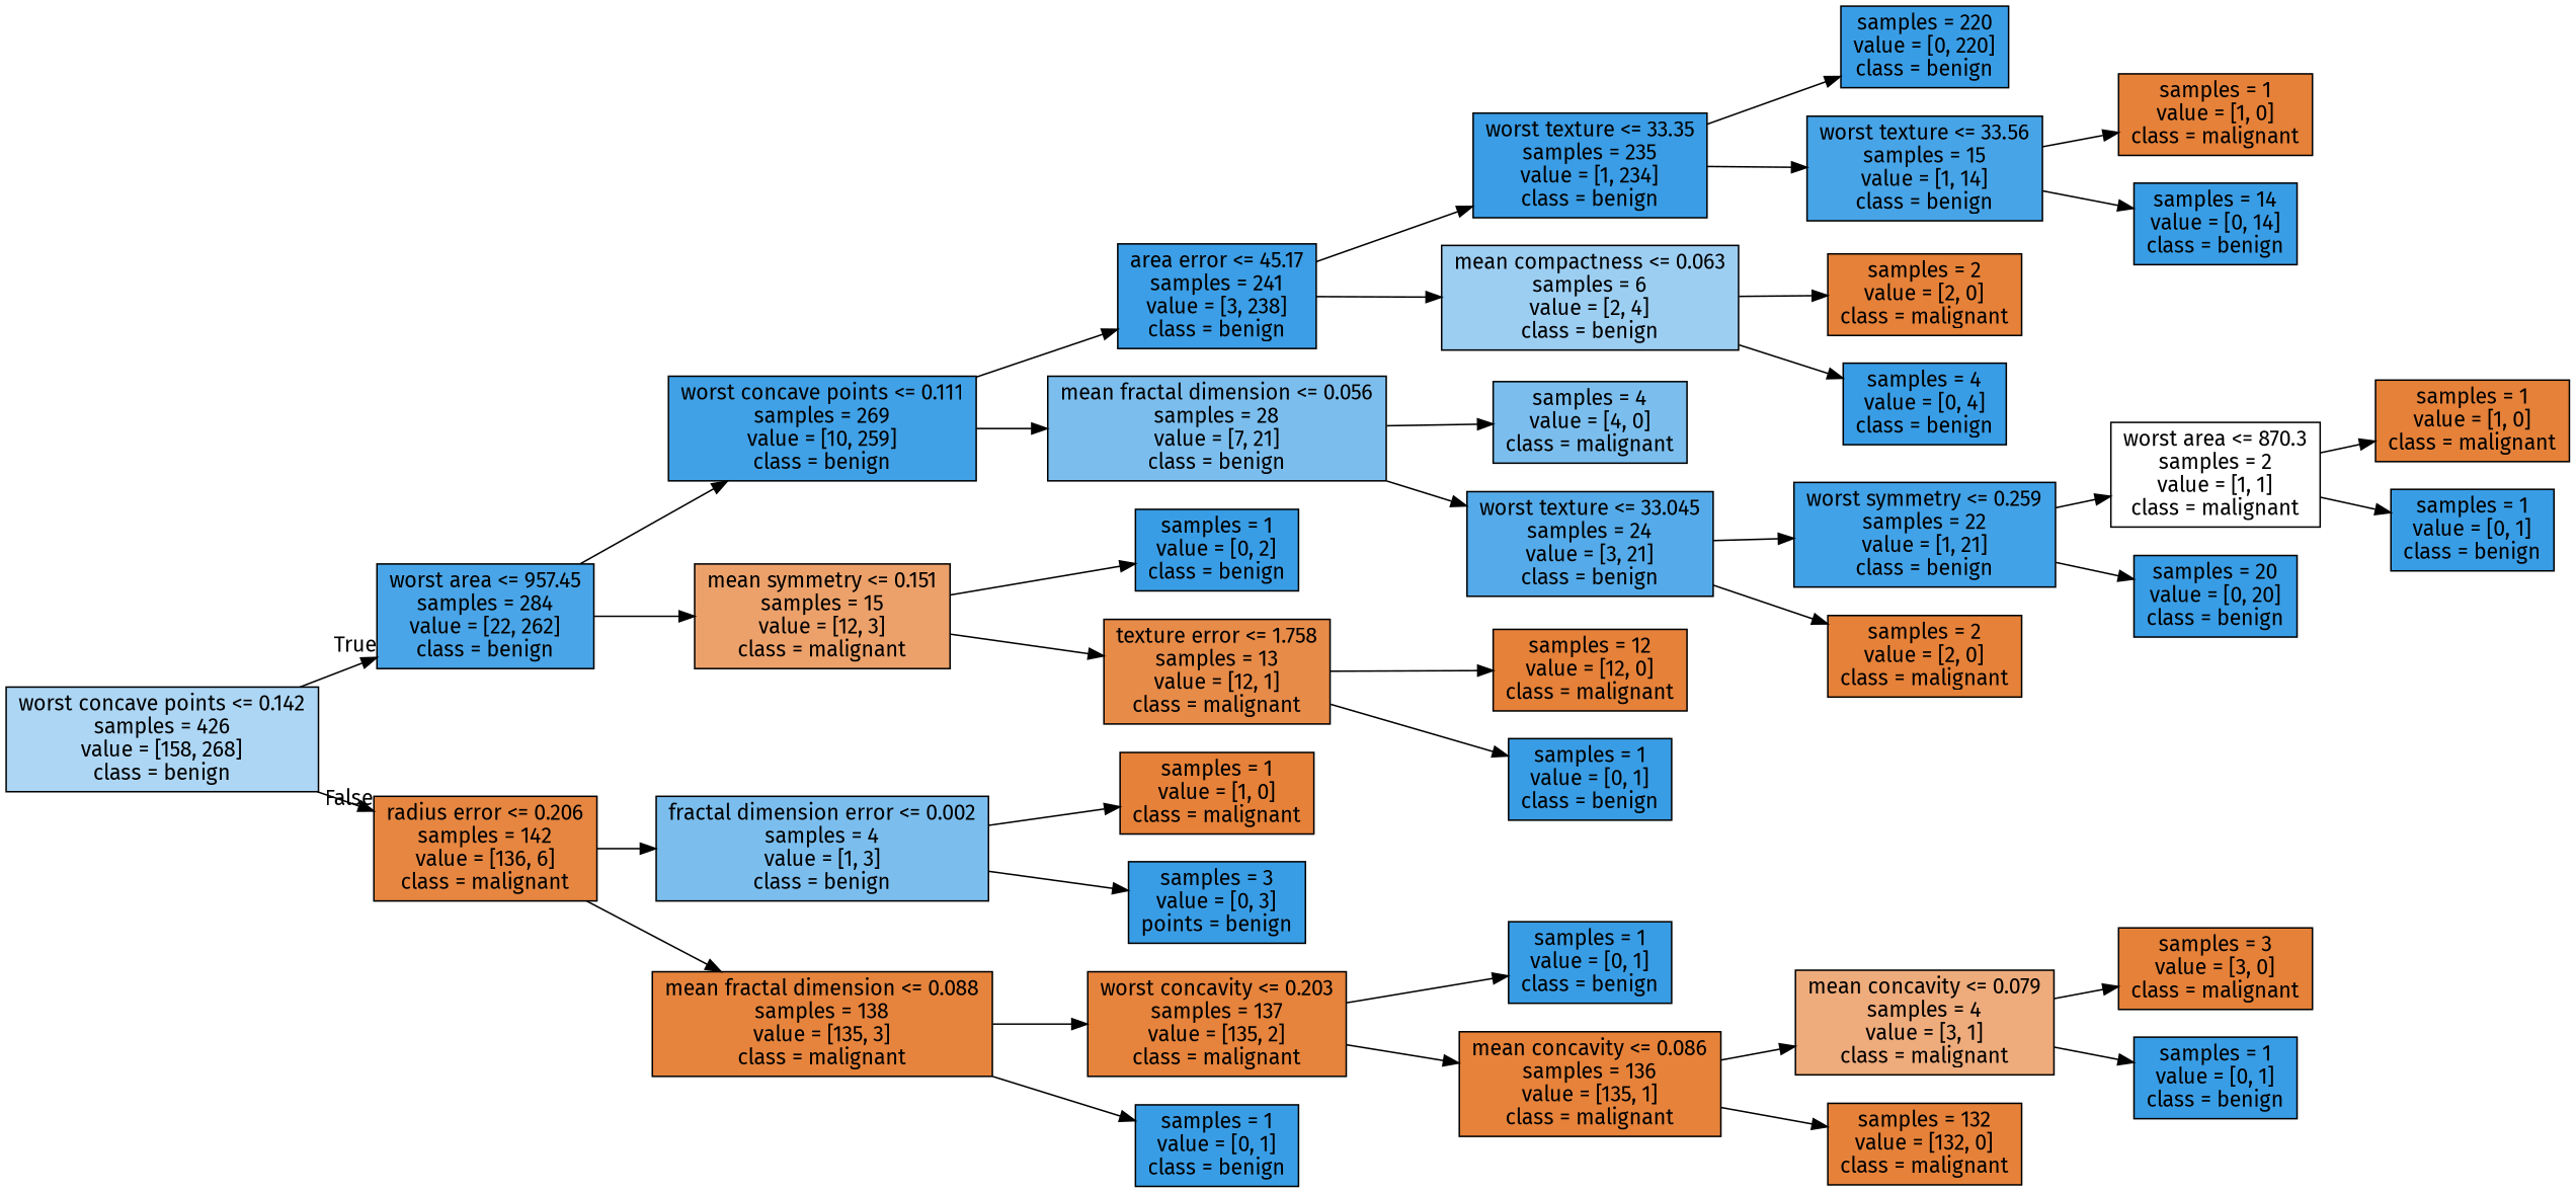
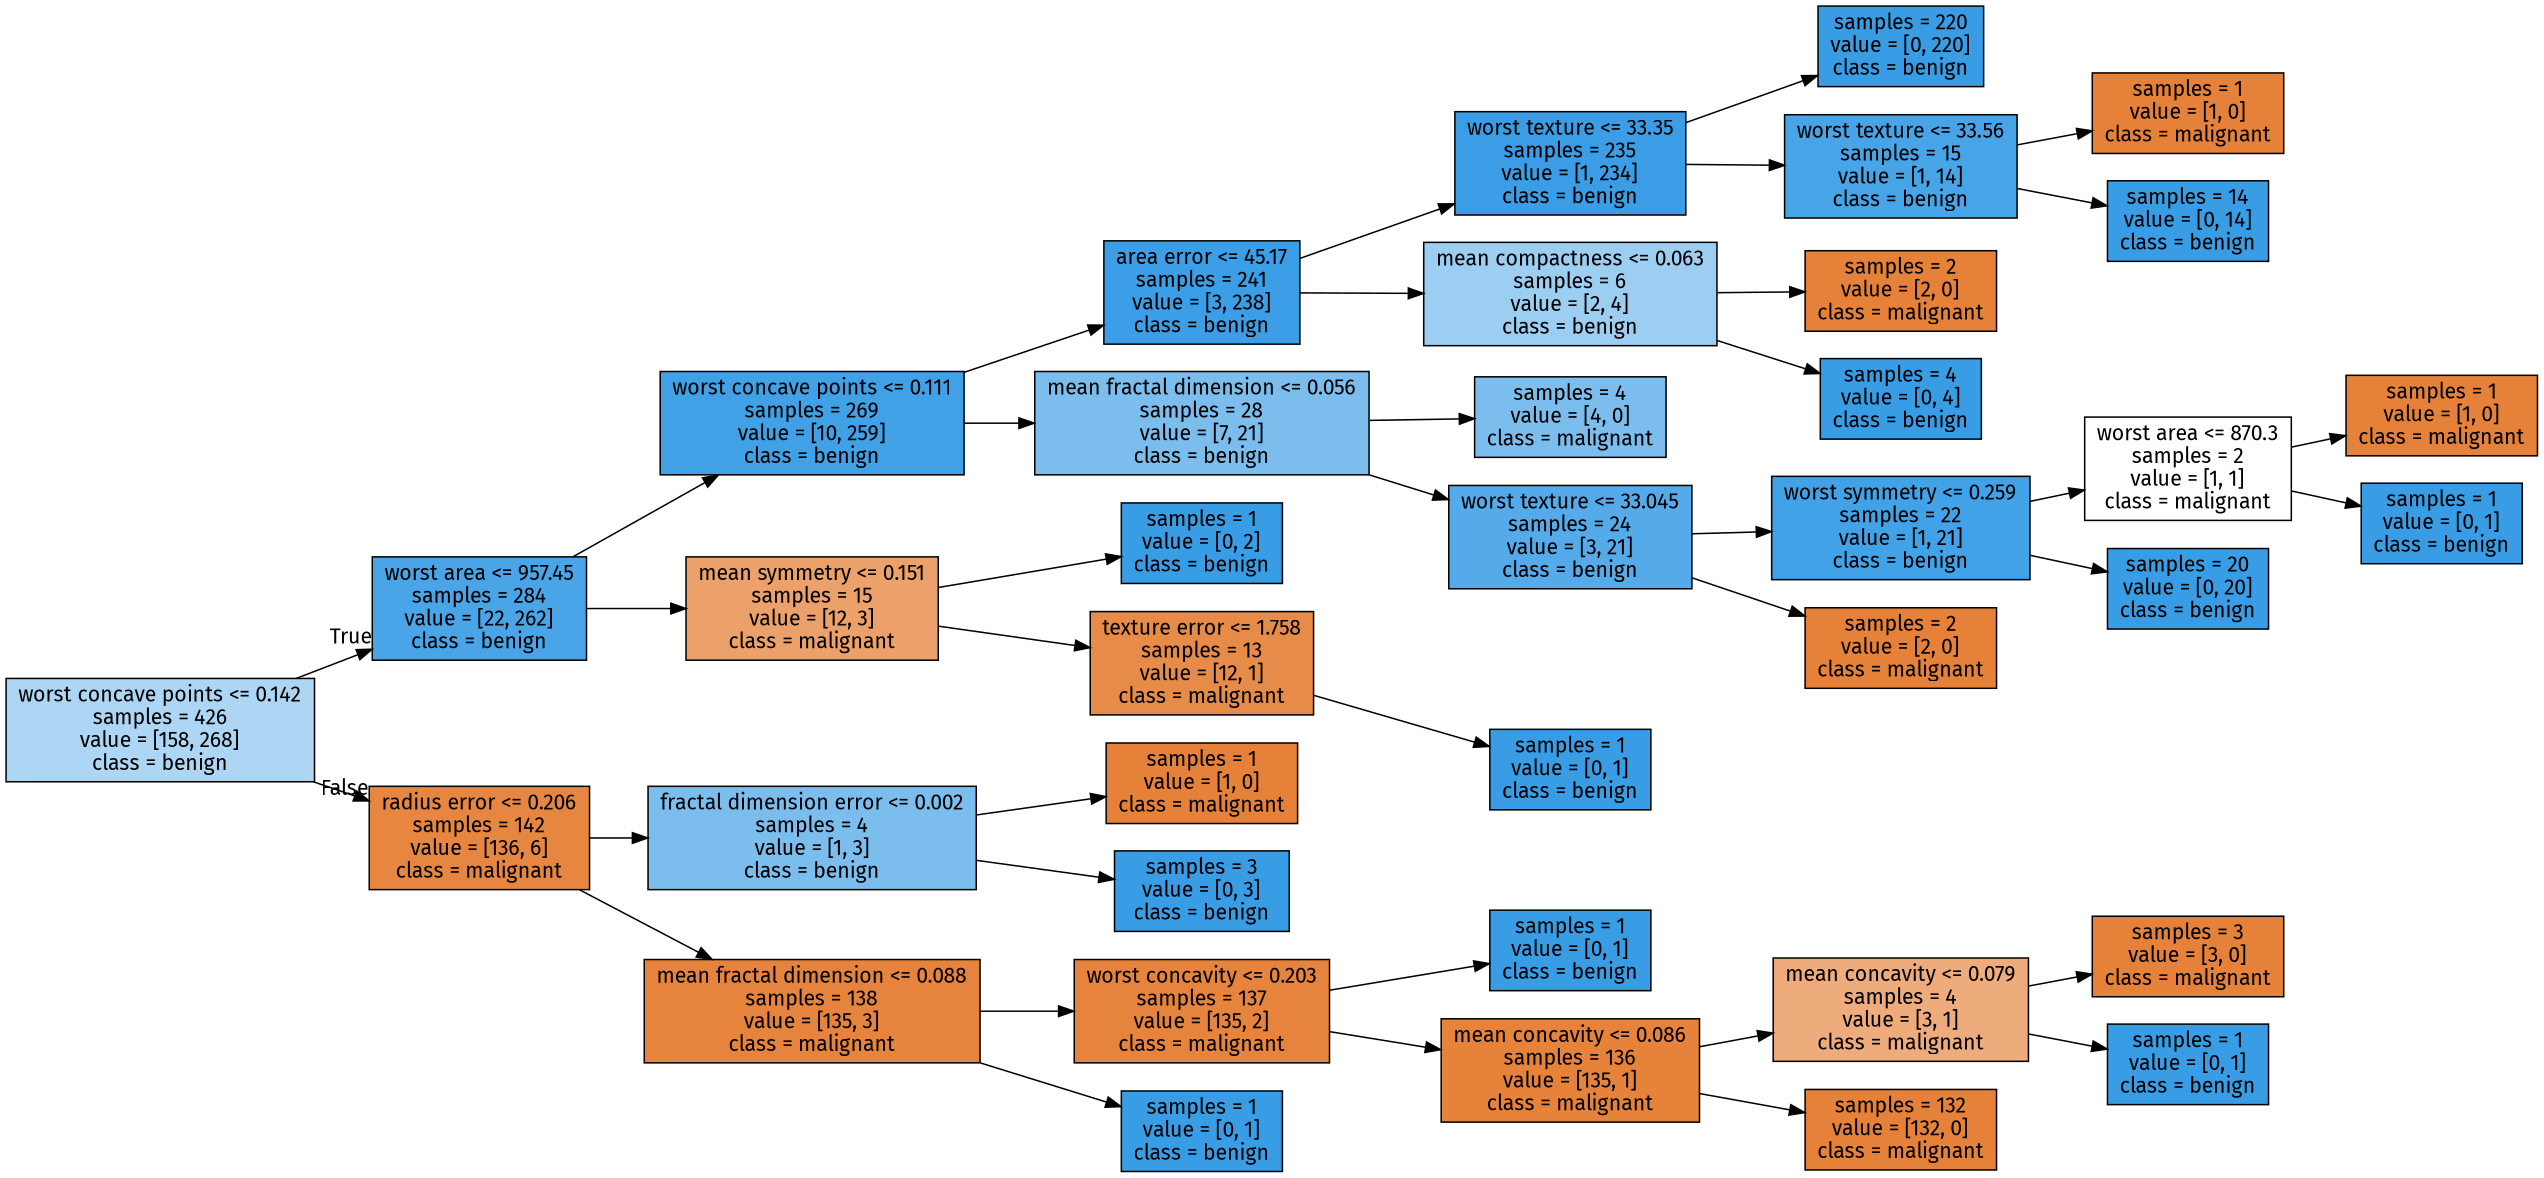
  digraph {
    fontname="Fira Sans"
    rankdir=LR
    node [color=black fillcolor="#399de5ff" fontname="Fira Sans" shape=box style=filled]
    edge [fontname="Fira Sans"]
    n1 [fillcolor="#399de569" label="worst concave points <= 0.142\nsamples = 426\nvalue = [158, 268]\nclass = benign"]
    n2 [fillcolor="#399de5ea" label="worst area <= 957.45\nsamples = 284\nvalue = [22, 262]\nclass = benign"]
    n3 [fillcolor="#e58139f4" label="radius error <= 0.206\nsamples = 142\nvalue = [136, 6]\nclass = malignant"]
    n4 [fillcolor="#399de5f5" label="worst concave points <= 0.111\nsamples = 269\nvalue = [10, 259]\nclass = benign"]
    n5 [fillcolor="#e58139bf" label="mean symmetry <= 0.151\nsamples = 15\nvalue = [12, 3]\nclass = malignant"]
    n6 [fillcolor="#399de5aa" label="fractal dimension error <= 0.002\nsamples = 4\nvalue = [1, 3]\nclass = benign"]
    n7 [fillcolor="#e58139f9" label="mean fractal dimension <= 0.088\nsamples = 138\nvalue = [135, 3]\nclass = malignant"]
    n8 [fillcolor="#399de5fc" label="area error <= 45.17\nsamples = 241\nvalue = [3, 238]\nclass = benign"]
    n9 [fillcolor="#399de5aa" label="mean fractal dimension <= 0.056\nsamples = 28\nvalue = [7, 21]\nclass = benign"]
    n10 [label="samples = 1\nvalue = [0, 2]\nclass = benign"]
    n11 [fillcolor="#e58139ea" label="texture error <= 1.758\nsamples = 13\nvalue = [12, 1]\nclass = malignant"]
    n12 [fillcolor="#399de5fe" label="worst texture <= 33.35\nsamples = 235\nvalue = [1, 234]\nclass = benign"]
    n13 [fillcolor="#399de57f" label="mean compactness <= 0.063\nsamples = 6\nvalue = [2, 4]\nclass = benign"]
    n14 [fillcolor="#399de5aa" label="samples = 4\nvalue = [4, 0]\nclass = malignant"]
    n15 [fillcolor="#399de5db" label="worst texture <= 33.045\nsamples = 24\nvalue = [3, 21]\nclass = benign"]
    n16 [label="samples = 220\nvalue = [0, 220]\nclass = benign"]
    n17 [fillcolor="#399de5ed" label="worst texture <= 33.56\nsamples = 15\nvalue = [1, 14]\nclass = benign"]
    n18 [fillcolor="#e58139ff" label="samples = 2\nvalue = [2, 0]\nclass = malignant"]
    n19 [label="samples = 4\nvalue = [0, 4]\nclass = benign"]
    n20 [fillcolor="#e58139ff" label="samples = 1\nvalue = [1, 0]\nclass = malignant"]
    n21 [label="samples = 14\nvalue = [0, 14]\nclass = benign"]
    n22 [fillcolor="#399de5f3" label="worst symmetry <= 0.259\nsamples = 22\nvalue = [1, 21]\nclass = benign"]
    n23 [fillcolor="#e58139ff" label="samples = 2\nvalue = [2, 0]\nclass = malignant"]
    n24 [fillcolor="#e5813900" label="worst area <= 870.3\nsamples = 2\nvalue = [1, 1]\nclass = malignant"]
    n25 [label="samples = 20\nvalue = [0, 20]\nclass = benign"]
    n26 [fillcolor="#e58139ff" label="samples = 1\nvalue = [1, 0]\nclass = malignant"]
    n27 [label="samples = 1\nvalue = [0, 1]\nclass = benign"]
-   n28 [fillcolor="#e58139ff" label="samples = 12\nvalue = [12, 0]\nclass = malignant"]
    n29 [label="samples = 1\nvalue = [0, 1]\nclass = benign"]
    n30 [fillcolor="#e58139ff" label="samples = 1\nvalue = [1, 0]\nclass = malignant"]
-   n31 [label="samples = 3\nvalue = [0, 3]\npoints = benign"]
+   n31 [label="samples = 3\nvalue = [0, 3]\nclass = benign"]
    n32 [fillcolor="#e58139fb" label="worst concavity <= 0.203\nsamples = 137\nvalue = [135, 2]\nclass = malignant"]
    n33 [label="samples = 1\nvalue = [0, 1]\nclass = benign"]
    n34 [label="samples = 1\nvalue = [0, 1]\nclass = benign"]
    n35 [fillcolor="#e58139fd" label="mean concavity <= 0.086\nsamples = 136\nvalue = [135, 1]\nclass = malignant"]
    n36 [fillcolor="#e58139aa" label="mean concavity <= 0.079\nsamples = 4\nvalue = [3, 1]\nclass = malignant"]
    n37 [fillcolor="#e58139ff" label="samples = 132\nvalue = [132, 0]\nclass = malignant"]
    n38 [fillcolor="#e58139ff" label="samples = 3\nvalue = [3, 0]\nclass = malignant"]
    n39 [label="samples = 1\nvalue = [0, 1]\nclass = benign"]
    n1 -> n2 [headlabel=True labelangle=45 labeldistance=2.5]
    n1 -> n3 [headlabel=False labelangle=-45 labeldistance=2.5]
    n2 -> n4
    n2 -> n5
    n3 -> n6
    n3 -> n7
    n4 -> n8
    n4 -> n9
    n5 -> n10
    n5 -> n11
    n6 -> n30
    n6 -> n31
    n7 -> n32
    n7 -> n33
    n8 -> n12
    n8 -> n13
    n9 -> n14
    n9 -> n15
-   n11 -> n28
    n11 -> n29
    n12 -> n16
    n12 -> n17
    n13 -> n18
    n13 -> n19
    n15 -> n22
    n15 -> n23
    n17 -> n20
    n17 -> n21
    n22 -> n24
    n22 -> n25
    n24 -> n26
    n24 -> n27
    n32 -> n34
    n32 -> n35
    n35 -> n36
    n35 -> n37
    n36 -> n38
    n36 -> n39
  }
